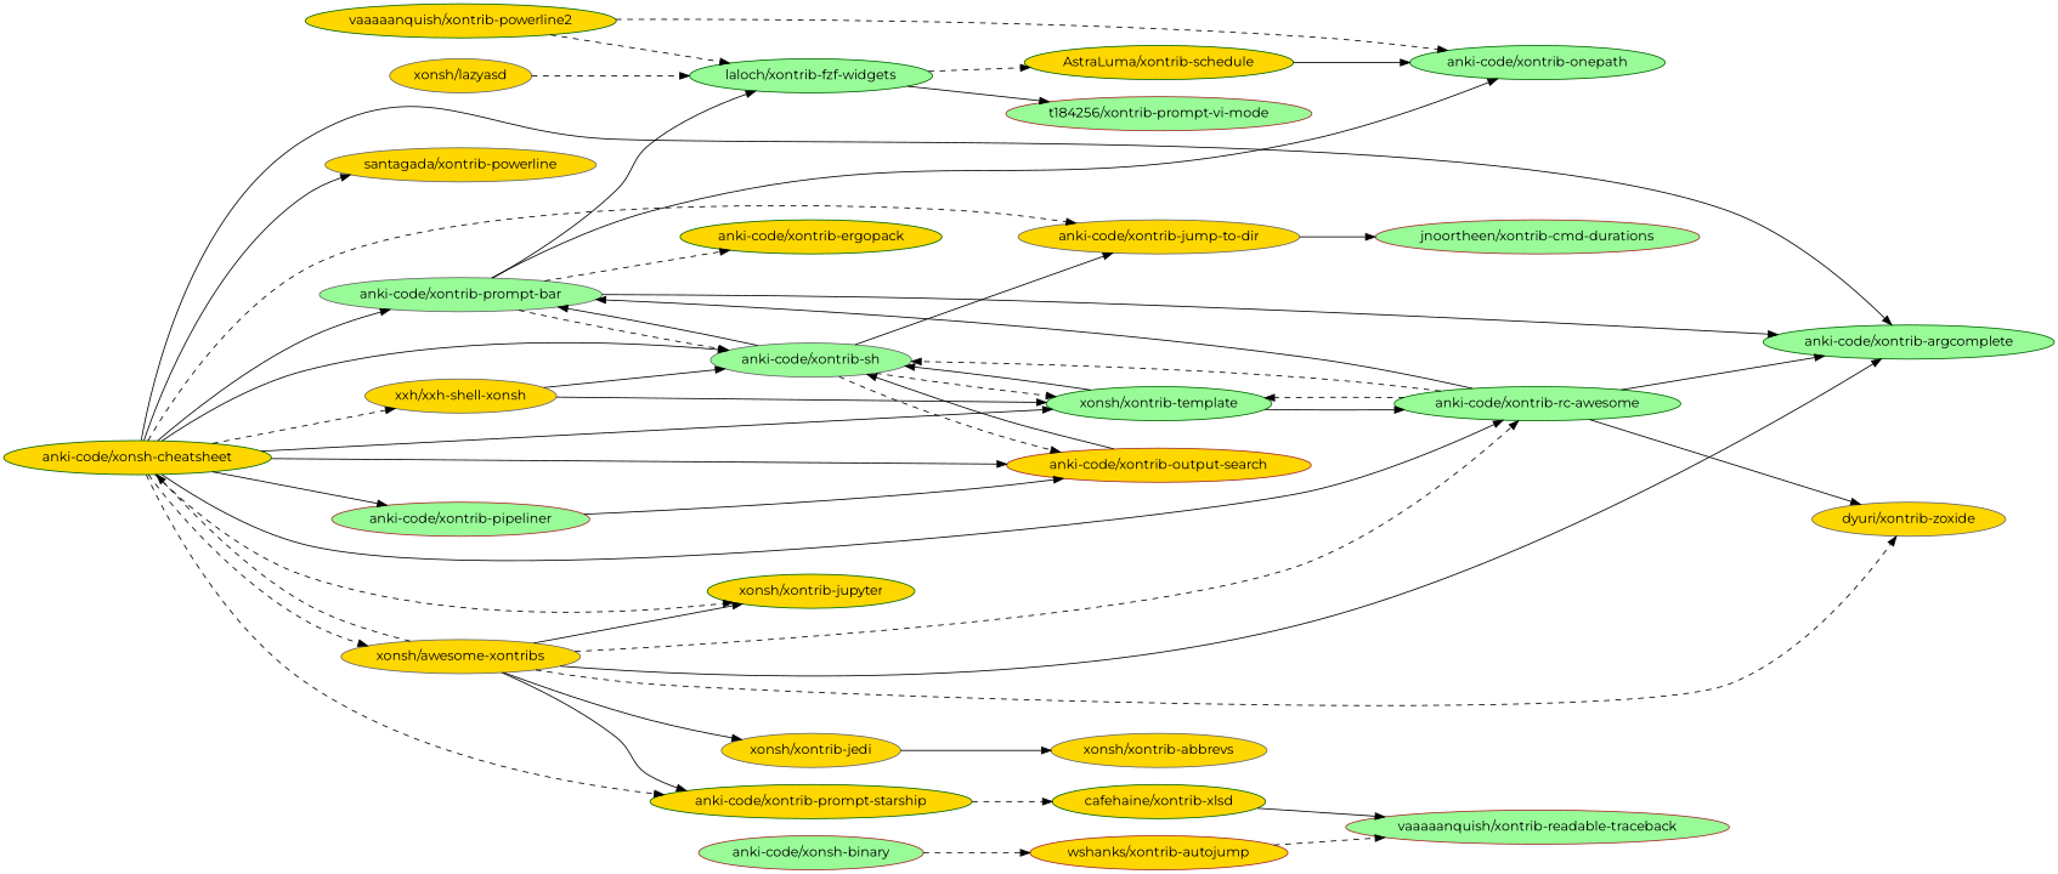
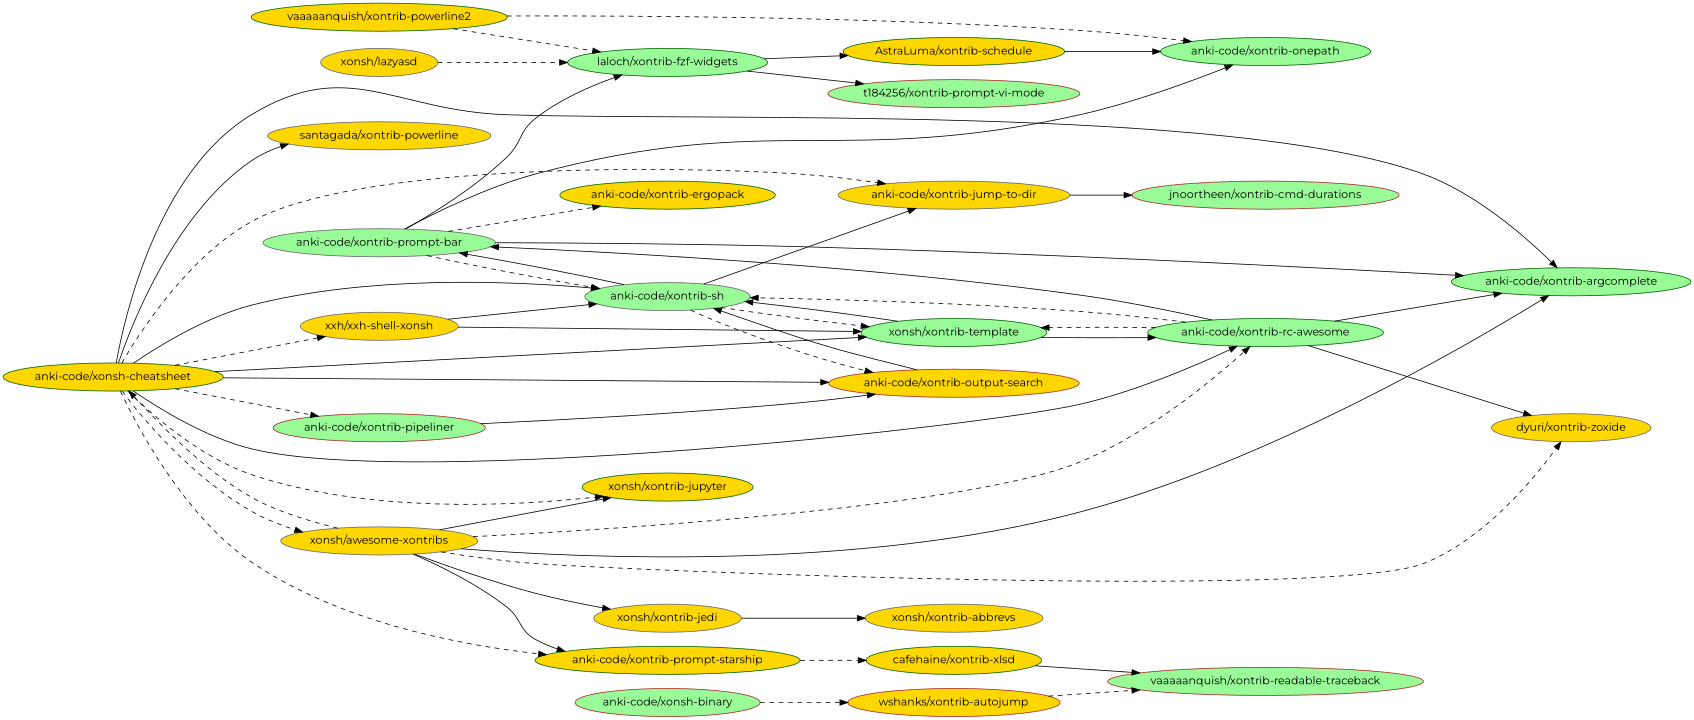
  digraph {
    fontname=Montserrat
    rankdir=LR
    node [color=darkgreen fillcolor=gold fontname=Montserrat style=filled]
    edge [fontname=Montserrat style=solid]
    "laloch/xontrib-fzf-widgets" [fillcolor=palegreen l="1.302,44.574"]
    "t184256/xontrib-prompt-vi-mode" [color=brown fillcolor=palegreen l="1.28,44.566"]
    "AstraLuma/xontrib-schedule" [l="1.303,44.561"]
    "anki-code/xontrib-onepath" [fillcolor=palegreen l="1.32,44.572"]
    "xxh/xxh-shell-xonsh" [color=gray40 l="1.382,44.538"]
    "anki-code/xontrib-sh" [color=gray40 fillcolor=palegreen l="1.361,44.555"]
    "xonsh/xontrib-template" [fillcolor=palegreen l="1.374,44.549"]
    "anki-code/xontrib-prompt-bar" [color=gray40 fillcolor=palegreen l="1.345,44.566"]
    "anki-code/xontrib-output-search" [color=brown l="1.361,44.571"]
    "anki-code/xontrib-jump-to-dir" [color=gray40 l="1.364,44.54"]
    "anki-code/xontrib-rc-awesome" [fillcolor=palegreen l="1.375,44.565"]
    "anki-code/xontrib-argcomplete" [fillcolor=palegreen l="1.378,44.576"]
    "anki-code/xontrib-ergopack" [l="1.326,44.554"]
    "jnoortheen/xontrib-cmd-durations" [color=brown fillcolor=palegreen l="1.355,44.524"]
    "dyuri/xontrib-zoxide" [color=gray40 l="1.406,44.568"]
    "vaaaaanquish/xontrib-powerline2" [l="1.309,44.587"]
    "cafehaine/xontrib-xlsd" [l="1.459,44.576"]
    "vaaaaanquish/xontrib-readable-traceback" [color=brown fillcolor=palegreen l="1.482,44.579"]
    "anki-code/xontrib-pipeliner" [color=brown fillcolor=palegreen l="1.372,44.587"]
    "anki-code/xonsh-cheatsheet" [l="1.389,44.56"]
    "xonsh/awesome-xontribs" [color=gray40 l="1.402,44.578"]
    "anki-code/xontrib-prompt-starship" [l="1.428,44.571"]
    "xonsh/xontrib-jupyter" [l="1.416,44.56"]
    "santagada/xontrib-powerline" [color=gray40 l="1.415,44.54"]
    "xonsh/xontrib-jedi" [color=gray40 l="1.415,44.598"]
    "xonsh/xontrib-abbrevs" [color=gray40 l="1.423,44.613"]
    "anki-code/xonsh-binary" [color=brown fillcolor=palegreen l="1.521,44.586"]
    "wshanks/xontrib-autojump" [color=brown l="1.503,44.583"]
    "xonsh/lazyasd" [color=gray40 l="1.276,44.583"]
    "laloch/xontrib-fzf-widgets" -> "t184256/xontrib-prompt-vi-mode"
-   "laloch/xontrib-fzf-widgets" -> "AstraLuma/xontrib-schedule" [style=dashed]
+   "laloch/xontrib-fzf-widgets" -> "AstraLuma/xontrib-schedule"
    "AstraLuma/xontrib-schedule" -> "anki-code/xontrib-onepath"
    "xxh/xxh-shell-xonsh" -> "anki-code/xontrib-sh"
    "xxh/xxh-shell-xonsh" -> "xonsh/xontrib-template"
    "anki-code/xontrib-sh" -> "xonsh/xontrib-template" [style=dashed]
    "anki-code/xontrib-sh" -> "anki-code/xontrib-prompt-bar"
    "anki-code/xontrib-sh" -> "anki-code/xontrib-output-search" [style=dashed]
    "anki-code/xontrib-sh" -> "anki-code/xontrib-jump-to-dir"
    "xonsh/xontrib-template" -> "anki-code/xontrib-sh"
    "xonsh/xontrib-template" -> "anki-code/xontrib-rc-awesome"
    "anki-code/xontrib-prompt-bar" -> "laloch/xontrib-fzf-widgets"
    "anki-code/xontrib-prompt-bar" -> "anki-code/xontrib-onepath"
    "anki-code/xontrib-prompt-bar" -> "anki-code/xontrib-sh" [style=dashed]
    "anki-code/xontrib-prompt-bar" -> "anki-code/xontrib-argcomplete"
    "anki-code/xontrib-prompt-bar" -> "anki-code/xontrib-ergopack" [style=dashed]
    "anki-code/xontrib-output-search" -> "anki-code/xontrib-sh"
    "anki-code/xontrib-jump-to-dir" -> "jnoortheen/xontrib-cmd-durations"
    "anki-code/xontrib-rc-awesome" -> "anki-code/xontrib-sh" [style=dashed]
    "anki-code/xontrib-rc-awesome" -> "xonsh/xontrib-template" [style=dashed]
    "anki-code/xontrib-rc-awesome" -> "anki-code/xontrib-prompt-bar"
    "anki-code/xontrib-rc-awesome" -> "anki-code/xontrib-argcomplete"
    "anki-code/xontrib-rc-awesome" -> "dyuri/xontrib-zoxide"
    "vaaaaanquish/xontrib-powerline2" -> "laloch/xontrib-fzf-widgets" [style=dashed]
    "vaaaaanquish/xontrib-powerline2" -> "anki-code/xontrib-onepath" [style=dashed]
    "cafehaine/xontrib-xlsd" -> "vaaaaanquish/xontrib-readable-traceback"
    "anki-code/xontrib-pipeliner" -> "anki-code/xontrib-output-search"
    "anki-code/xonsh-cheatsheet" -> "xxh/xxh-shell-xonsh" [style=dashed]
    "anki-code/xonsh-cheatsheet" -> "anki-code/xontrib-sh"
    "anki-code/xonsh-cheatsheet" -> "xonsh/xontrib-template"
-   "anki-code/xonsh-cheatsheet" -> "anki-code/xontrib-prompt-bar"
    "anki-code/xonsh-cheatsheet" -> "anki-code/xontrib-output-search"
    "anki-code/xonsh-cheatsheet" -> "anki-code/xontrib-jump-to-dir" [style=dashed]
    "anki-code/xonsh-cheatsheet" -> "anki-code/xontrib-rc-awesome"
    "anki-code/xonsh-cheatsheet" -> "anki-code/xontrib-argcomplete"
-   "anki-code/xonsh-cheatsheet" -> "anki-code/xontrib-pipeliner"
+   "anki-code/xonsh-cheatsheet" -> "anki-code/xontrib-pipeliner" [style=dashed]
    "anki-code/xonsh-cheatsheet" -> "xonsh/awesome-xontribs" [style=dashed]
    "anki-code/xonsh-cheatsheet" -> "anki-code/xontrib-prompt-starship" [style=dashed]
    "anki-code/xonsh-cheatsheet" -> "xonsh/xontrib-jupyter" [style=dashed]
    "anki-code/xonsh-cheatsheet" -> "santagada/xontrib-powerline"
    "xonsh/awesome-xontribs" -> "anki-code/xontrib-rc-awesome" [style=dashed]
    "xonsh/awesome-xontribs" -> "anki-code/xontrib-argcomplete"
    "xonsh/awesome-xontribs" -> "dyuri/xontrib-zoxide" [style=dashed]
    "xonsh/awesome-xontribs" -> "anki-code/xonsh-cheatsheet" [style=dashed]
    "xonsh/awesome-xontribs" -> "anki-code/xontrib-prompt-starship"
    "xonsh/awesome-xontribs" -> "xonsh/xontrib-jupyter"
    "xonsh/awesome-xontribs" -> "xonsh/xontrib-jedi"
    "anki-code/xontrib-prompt-starship" -> "cafehaine/xontrib-xlsd" [style=dashed]
    "xonsh/xontrib-jedi" -> "xonsh/xontrib-abbrevs"
    "anki-code/xonsh-binary" -> "wshanks/xontrib-autojump" [style=dashed]
    "wshanks/xontrib-autojump" -> "vaaaaanquish/xontrib-readable-traceback" [style=dashed]
    "xonsh/lazyasd" -> "laloch/xontrib-fzf-widgets" [style=dashed]
  }
